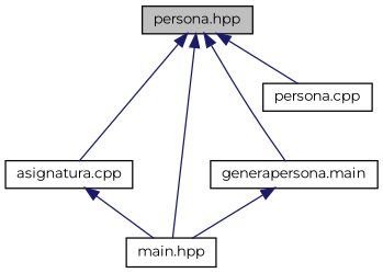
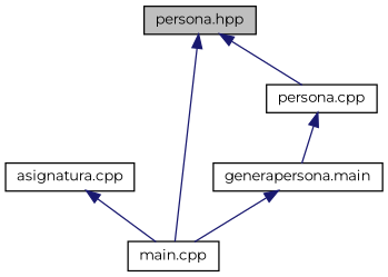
  digraph {
    fontname=Montserrat
    node [color=black fillcolor=white fontname=Montserrat fontsize=10 shape=record style=filled]
    edge [color=midnightblue dir=back fontname=Montserrat fontsize=10 labelfontname=Helvetica labelfontsize=10 style=solid]
    n1 [fillcolor=grey75 fontcolor=black height=0.2 label="persona.hpp" width=0.4]
    n2 [height=0.2 label="asignatura.cpp" width=0.4]
-   n3 [height=0.2 label="main.hpp" width=0.4]
+   n3 [height=0.2 label="main.cpp" width=0.4]
    n4 [height=0.2 label="generapersona.main" width=0.4]
    n5 [height=0.2 label="persona.cpp" width=0.4]
-   n1 -> n2
    n1 -> n3
-   n1 -> n4
+   n5 -> n4
    n1 -> n5
    n2 -> n3
    n4 -> n3
  }
